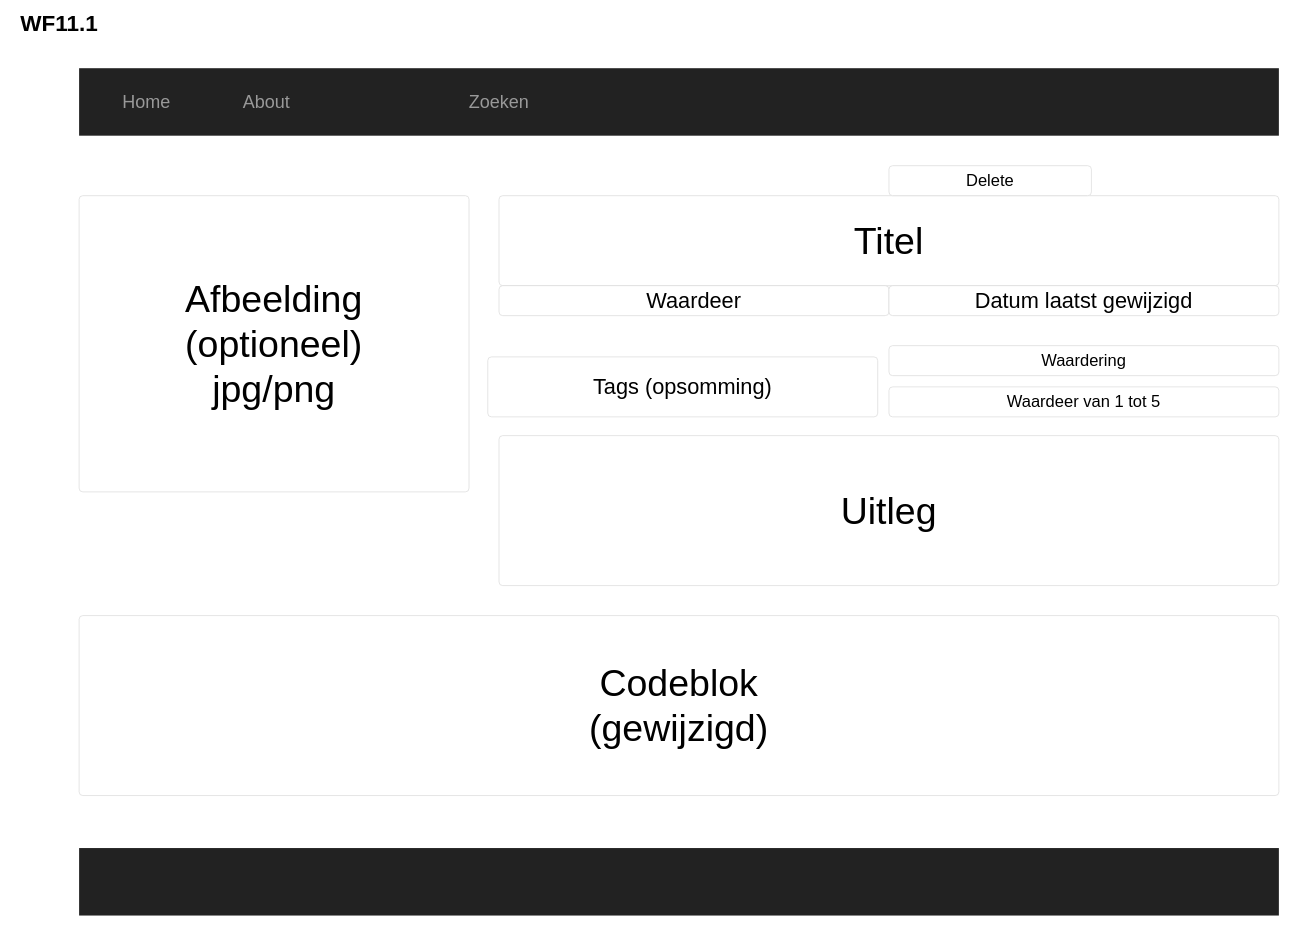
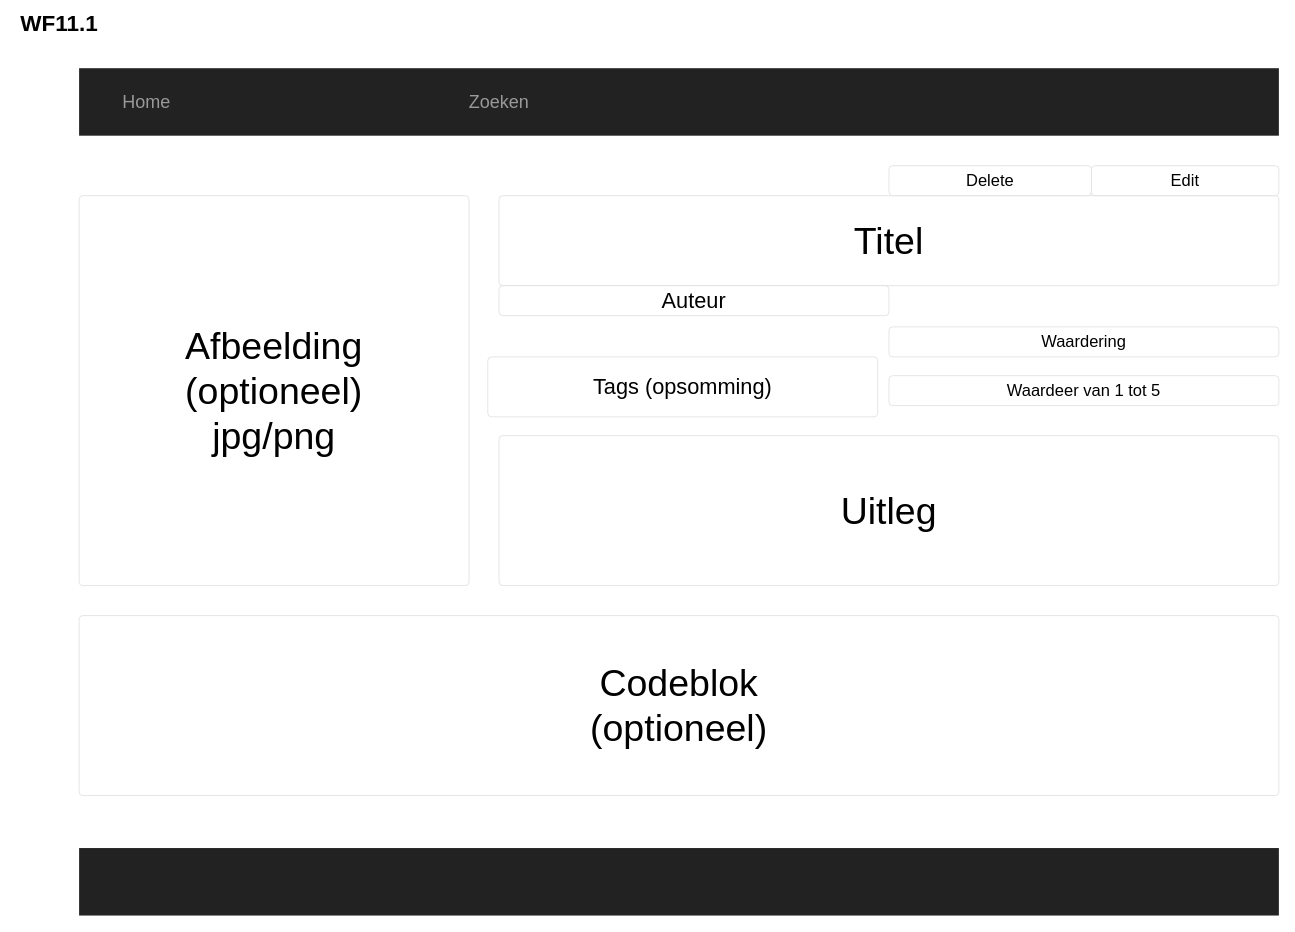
  <mxCell id="0" style=";html=1;" />
  <mxCell id="1" style=";html=1;" parent="0" />
  <mxCell id="2" value="" style="html=1;shadow=0;dashed=0;shape=mxgraph.bootstrap.rect;fillColor=#222222;strokeColor=none;whiteSpace=wrap;rounded=0;fontSize=12;fontColor=#000000;align=center;" parent="1" vertex="1"><mxGeometry x="105" y="90" width="1600" height="90" as="geometry" /></mxCell>
  <mxCell id="3" value="Zoeken" style="html=1;shadow=0;dashed=0;fillColor=none;strokeColor=none;shape=mxgraph.bootstrap.rect;fontColor=#999999;whiteSpace=wrap;fontSize=24;" parent="2" vertex="1"><mxGeometry x="480.014" width="160" height="90" as="geometry" /></mxCell>
- <mxCell id="4" value="About" style="html=1;shadow=0;dashed=0;fillColor=none;strokeColor=none;shape=mxgraph.bootstrap.rect;fontColor=#999999;whiteSpace=wrap;fontSize=24;" parent="2" vertex="1"><mxGeometry x="179.993" width="140" height="90" as="geometry" /></mxCell>
  <mxCell id="5" value="Home" style="html=1;shadow=0;dashed=0;fillColor=none;strokeColor=none;shape=mxgraph.bootstrap.rect;fontColor=#999999;whiteSpace=wrap;fontSize=24;" parent="2" vertex="1"><mxGeometry x="20.003" width="140" height="90" as="geometry" /></mxCell>
  <mxCell id="6" value="WF11.1" style="html=1;shadow=0;dashed=0;shape=mxgraph.bootstrap.rect;strokeColor=none;fillColor=none;fontColor=#000000;align=left;spacingLeft=5;whiteSpace=wrap;rounded=0;fontStyle=1;fontSize=30;" parent="1" vertex="1"><mxGeometry x="20" y="20" width="200" height="20" as="geometry" /></mxCell>
  <mxCell id="7" value="" style="html=1;shadow=0;dashed=0;shape=mxgraph.bootstrap.rect;fillColor=#222222;strokeColor=none;whiteSpace=wrap;rounded=0;fontSize=12;fontColor=#000000;align=center;" parent="1" vertex="1"><mxGeometry x="105" y="1130" width="1600" height="90" as="geometry" /></mxCell>
- <mxCell id="8" value="&lt;font style=&quot;font-size: 50px&quot;&gt;Afbeelding &lt;br&gt;(optioneel)&lt;br&gt;jpg/png&lt;br&gt;&lt;/font&gt;" style="html=1;shadow=0;dashed=0;shape=mxgraph.bootstrap.rrect;rSize=5;fontSize=12;strokeColor=#dddddd;align=center;spacing=10;verticalAlign=middle;whiteSpace=wrap;rounded=0;" parent="1" vertex="1"><mxGeometry x="105" y="260" width="520" height="395" as="geometry" /></mxCell>
+ <mxCell id="8" value="&lt;font style=&quot;font-size: 50px&quot;&gt;Afbeelding &lt;br&gt;(optioneel)&lt;br&gt;jpg/png&lt;br&gt;&lt;/font&gt;" style="html=1;shadow=0;dashed=0;shape=mxgraph.bootstrap.rrect;rSize=5;fontSize=12;strokeColor=#dddddd;align=center;spacing=10;verticalAlign=middle;whiteSpace=wrap;rounded=0;" parent="1" vertex="1"><mxGeometry x="105" y="260" width="520" height="520" as="geometry" /></mxCell>
  <mxCell id="9" value="&lt;font style=&quot;font-size: 50px&quot;&gt;Titel&lt;br&gt;&lt;/font&gt;" style="html=1;shadow=0;dashed=0;shape=mxgraph.bootstrap.rrect;rSize=5;fontSize=12;strokeColor=#dddddd;align=center;spacing=10;verticalAlign=middle;whiteSpace=wrap;rounded=0;" parent="1" vertex="1"><mxGeometry x="665" y="260" width="1040" height="120" as="geometry" /></mxCell>
- <mxCell id="10" value="&lt;font style=&quot;font-size: 29px&quot;&gt;Waardeer&lt;/font&gt;" style="html=1;shadow=0;dashed=0;shape=mxgraph.bootstrap.rrect;rSize=5;fontSize=12;strokeColor=#dddddd;align=center;spacing=10;verticalAlign=middle;whiteSpace=wrap;rounded=0;" parent="1" vertex="1"><mxGeometry x="665" y="380" width="520" height="40" as="geometry" /></mxCell>
+ <mxCell id="10" value="&lt;font style=&quot;font-size: 29px&quot;&gt;Auteur&lt;/font&gt;" style="html=1;shadow=0;dashed=0;shape=mxgraph.bootstrap.rrect;rSize=5;fontSize=12;strokeColor=#dddddd;align=center;spacing=10;verticalAlign=middle;whiteSpace=wrap;rounded=0;" parent="1" vertex="1"><mxGeometry x="665" y="380" width="520" height="40" as="geometry" /></mxCell>
  <mxCell id="11" value="&lt;font style=&quot;font-size: 50px&quot;&gt;Uitleg&lt;br&gt;&lt;/font&gt;" style="html=1;shadow=0;dashed=0;shape=mxgraph.bootstrap.rrect;rSize=5;fontSize=12;strokeColor=#dddddd;align=center;spacing=10;verticalAlign=middle;whiteSpace=wrap;rounded=0;" parent="1" vertex="1"><mxGeometry x="665" y="580" width="1040" height="200" as="geometry" /></mxCell>
- <mxCell id="12" value="&lt;font style=&quot;font-size: 22px&quot;&gt;Waardering&lt;br style=&quot;font-size: 22px&quot;&gt;&lt;/font&gt;" style="html=1;shadow=0;dashed=0;shape=mxgraph.bootstrap.rrect;rSize=5;fontSize=22;strokeColor=#dddddd;align=center;spacing=10;verticalAlign=middle;whiteSpace=wrap;rounded=0;" parent="1" vertex="1"><mxGeometry x="1185" y="460" width="520" height="40" as="geometry" /></mxCell>
- <mxCell id="13" value="&lt;font style=&quot;font-size: 29px;&quot;&gt;&lt;font style=&quot;font-size: 29px;&quot;&gt;Datum laatst gewijzigd&lt;/font&gt;&lt;br style=&quot;font-size: 29px;&quot;&gt;&lt;/font&gt;" style="html=1;shadow=0;dashed=0;shape=mxgraph.bootstrap.rrect;rSize=5;fontSize=29;strokeColor=#dddddd;align=center;spacing=10;verticalAlign=middle;whiteSpace=wrap;rounded=0;" parent="1" vertex="1"><mxGeometry x="1185" y="380" width="520" height="40" as="geometry" /></mxCell>
+ <mxCell id="12" value="&lt;font style=&quot;font-size: 22px&quot;&gt;Waardering&lt;br style=&quot;font-size: 22px&quot;&gt;&lt;/font&gt;" style="html=1;shadow=0;dashed=0;shape=mxgraph.bootstrap.rrect;rSize=5;fontSize=22;strokeColor=#dddddd;align=center;spacing=10;verticalAlign=middle;whiteSpace=wrap;rounded=0;" parent="1" vertex="1"><mxGeometry x="1185" y="435" width="520" height="40" as="geometry" /></mxCell>
  <mxCell id="14" value="&lt;font style=&quot;font-size: 29px&quot;&gt;&lt;font style=&quot;font-size: 29px&quot;&gt;Tags (opsomming)&lt;/font&gt;&lt;br style=&quot;font-size: 29px&quot;&gt;&lt;/font&gt;" style="html=1;shadow=0;dashed=0;shape=mxgraph.bootstrap.rrect;rSize=5;fontSize=29;strokeColor=#dddddd;align=center;spacing=10;verticalAlign=middle;whiteSpace=wrap;rounded=0;" parent="1" vertex="1"><mxGeometry x="650" y="475" width="520" height="80" as="geometry" /></mxCell>
- <mxCell id="15" value="&lt;font style=&quot;font-size: 50px&quot;&gt;Codeblok &lt;br&gt;(gewijzigd)&lt;br&gt;&lt;/font&gt;" style="html=1;shadow=0;dashed=0;shape=mxgraph.bootstrap.rrect;rSize=5;fontSize=12;strokeColor=#dddddd;align=center;spacing=10;verticalAlign=middle;whiteSpace=wrap;rounded=0;" parent="1" vertex="1"><mxGeometry x="105" y="820" width="1600" height="240" as="geometry" /></mxCell>
- <mxCell id="16" value="&lt;font style=&quot;font-size: 22px&quot;&gt;Waardeer van 1 tot 5&lt;br style=&quot;font-size: 22px&quot;&gt;&lt;/font&gt;" style="html=1;shadow=0;dashed=0;shape=mxgraph.bootstrap.rrect;rSize=5;fontSize=22;strokeColor=#dddddd;align=center;spacing=10;verticalAlign=middle;whiteSpace=wrap;rounded=0;" parent="1" vertex="1"><mxGeometry x="1185" y="515" width="520" height="40" as="geometry" /></mxCell>
+ <mxCell id="15" value="&lt;font style=&quot;font-size: 50px&quot;&gt;Codeblok &lt;br&gt;(optioneel)&lt;br&gt;&lt;/font&gt;" style="html=1;shadow=0;dashed=0;shape=mxgraph.bootstrap.rrect;rSize=5;fontSize=12;strokeColor=#dddddd;align=center;spacing=10;verticalAlign=middle;whiteSpace=wrap;rounded=0;" parent="1" vertex="1"><mxGeometry x="105" y="820" width="1600" height="240" as="geometry" /></mxCell>
+ <mxCell id="16" value="&lt;font style=&quot;font-size: 22px&quot;&gt;Waardeer van 1 tot 5&lt;br style=&quot;font-size: 22px&quot;&gt;&lt;/font&gt;" style="html=1;shadow=0;dashed=0;shape=mxgraph.bootstrap.rrect;rSize=5;fontSize=22;strokeColor=#dddddd;align=center;spacing=10;verticalAlign=middle;whiteSpace=wrap;rounded=0;" parent="1" vertex="1"><mxGeometry x="1185" y="500" width="520" height="40" as="geometry" /></mxCell>
+ <mxCell id="17" value="&lt;font style=&quot;font-size: 22px&quot;&gt;Edit&lt;br style=&quot;font-size: 22px&quot;&gt;&lt;/font&gt;" style="html=1;shadow=0;dashed=0;shape=mxgraph.bootstrap.rrect;rSize=5;fontSize=22;strokeColor=#dddddd;align=center;spacing=10;verticalAlign=middle;whiteSpace=wrap;rounded=0;" parent="1" vertex="1"><mxGeometry x="1455" y="220" width="250" height="40" as="geometry" /></mxCell>
  <mxCell id="18" value="&lt;font style=&quot;font-size: 22px&quot;&gt;Delete&lt;br style=&quot;font-size: 22px&quot;&gt;&lt;/font&gt;" style="html=1;shadow=0;dashed=0;shape=mxgraph.bootstrap.rrect;rSize=5;fontSize=22;strokeColor=#dddddd;align=center;spacing=10;verticalAlign=middle;whiteSpace=wrap;rounded=0;" parent="1" vertex="1"><mxGeometry x="1185" y="220" width="270" height="40" as="geometry" /></mxCell>
